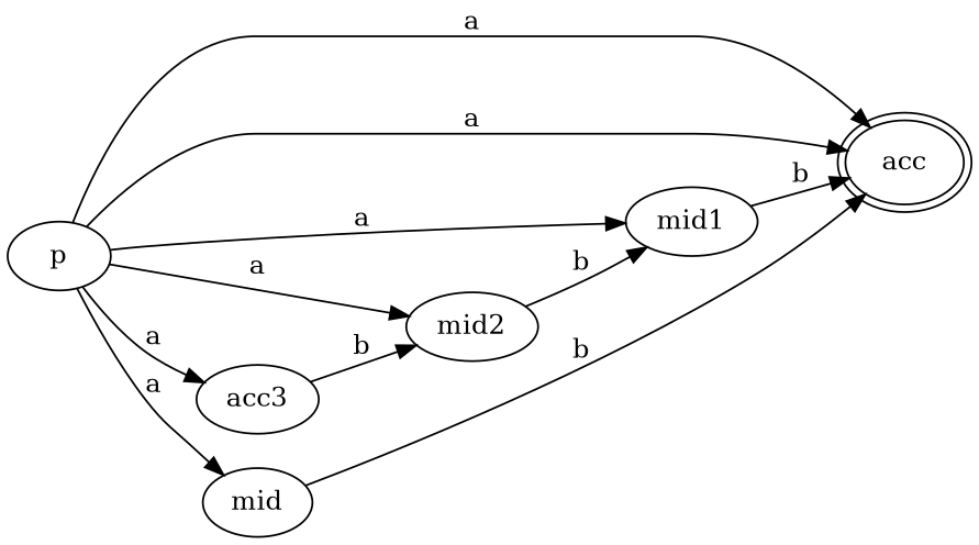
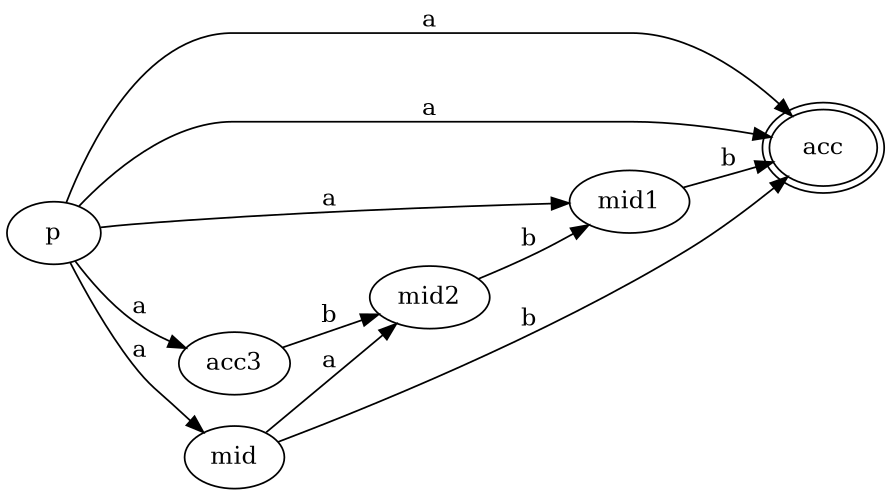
  digraph {
    rankdir=LR
    p
    mid2
    n3 [label=acc3]
    mid1
    acc [peripheries=2]
    mid
    subgraph sub_1 {
      p
      mid2
      n3
      mid1
    }
-   p -> mid2 [label=a]
+   mid -> mid2 [label=a]
    p -> n3 [label=a]
    p -> mid1 [label=a]
    p -> acc [label=a]
    p -> acc [label=a]
    p -> mid [label=a]
    mid2 -> mid1 [label=b]
    n3 -> mid2 [label=b]
    mid1 -> acc [label=b]
    mid -> acc [label=b]
  }
